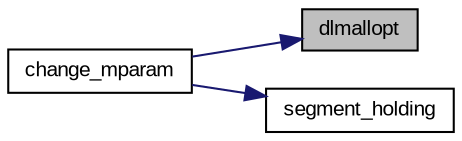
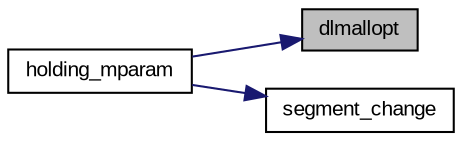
  digraph {
    fontname="Liberation Sans"
    rankdir=LR
    node [color=black fillcolor=white fontname="Liberation Sans" fontsize=10 shape=record style=filled]
    edge [color=midnightblue fontname="Liberation Sans" fontsize=10 labelfontname=Helvetica labelfontsize=10 style=solid]
    n1 [fillcolor=grey75 fontcolor=black height=0.2 label=dlmallopt width=0.4]
-   n2 [height=0.2 label=change_mparam width=0.4]
-   n3 [height=0.2 label=segment_holding width=0.4]
+   n2 [height=0.2 label=holding_mparam width=0.4]
+   n3 [height=0.2 label=segment_change width=0.4]
    n2 -> n1
    n2 -> n3
  }
